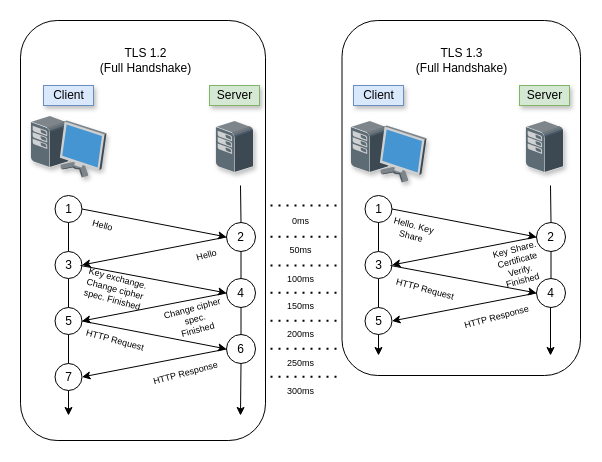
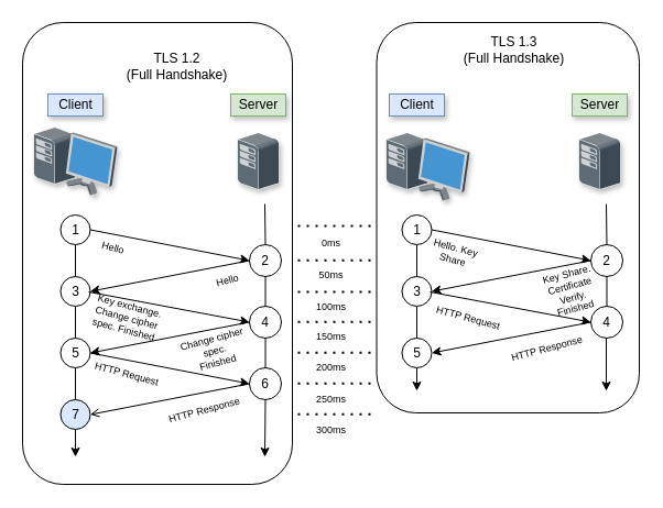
  <mxCell id="0" />
  <mxCell id="1" parent="0" />
  <mxCell id="2" value="" style="rounded=1;whiteSpace=wrap;html=1;fontSize=9;" vertex="1" parent="1"><mxGeometry x="341.5" y="20" width="238.5" height="355" as="geometry" /></mxCell>
  <mxCell id="3" value="" style="rounded=1;whiteSpace=wrap;html=1;fontSize=9;" vertex="1" parent="1"><mxGeometry x="20" y="20" width="245" height="420" as="geometry" /></mxCell>
  <mxCell id="4" value="" style="shadow=1;dashed=0;html=1;labelPosition=center;verticalLabelPosition=bottom;verticalAlign=top;align=center;outlineConnect=0;shape=mxgraph.veeam.3d.workstation;" parent="1" vertex="1"><mxGeometry x="30" y="115" width="76" height="62" as="geometry" /></mxCell>
  <mxCell id="5" value="" style="shadow=1;dashed=0;html=1;labelPosition=center;verticalLabelPosition=bottom;verticalAlign=top;align=center;outlineConnect=0;shape=mxgraph.veeam.3d.esx_esxi;" parent="1" vertex="1"><mxGeometry x="215" y="120" width="38" height="52" as="geometry" /></mxCell>
  <mxCell id="6" value="" style="endArrow=classic;html=1;shadow=0;exitX=1;exitY=0.5;exitDx=0;exitDy=0;entryX=0;entryY=0.5;entryDx=0;entryDy=0;" parent="1" target="14" edge="1" source="12"><mxGeometry width="50" height="50" relative="1" as="geometry"><mxPoint x="90" y="195" as="sourcePoint" /><mxPoint x="280" y="245" as="targetPoint" /></mxGeometry></mxCell>
  <mxCell id="7" value="Client" style="text;html=1;align=center;verticalAlign=middle;resizable=0;points=[];autosize=1;fillColor=#dae8fc;strokeColor=#6c8ebf;shadow=1;" parent="1" vertex="1"><mxGeometry x="43" y="85" width="50" height="20" as="geometry" /></mxCell>
  <mxCell id="8" value="Server" style="text;html=1;align=center;verticalAlign=middle;resizable=0;points=[];autosize=1;fillColor=#d5e8d4;strokeColor=#82b366;shadow=1;" parent="1" vertex="1"><mxGeometry x="209" y="85" width="50" height="20" as="geometry" /></mxCell>
- <mxCell id="9" value="TLS 1.2&lt;br&gt;(Full Handshake)" style="text;html=1;align=center;verticalAlign=middle;resizable=0;points=[];autosize=1;strokeColor=none;fillColor=none;" vertex="1" parent="1"><mxGeometry x="90" y="45" width="110" height="30" as="geometry" /></mxCell>
+ <mxCell id="9" value="TLS 1.2&lt;br&gt;(Full Handshake)" style="text;html=1;align=center;verticalAlign=middle;resizable=0;points=[];autosize=1;strokeColor=none;fillColor=none;" vertex="1" parent="1"><mxGeometry x="105" y="45" width="110" height="30" as="geometry" /></mxCell>
  <mxCell id="10" value="Hello" style="text;html=1;align=center;verticalAlign=middle;resizable=0;points=[];autosize=1;strokeColor=none;fillColor=none;fontSize=9;rotation=15;" vertex="1" parent="1"><mxGeometry x="81.5" y="215" width="40" height="20" as="geometry" /></mxCell>
  <mxCell id="11" value="" style="endArrow=classic;html=1;shadow=0;startArrow=none;" edge="1" parent="1" source="16"><mxGeometry width="50" height="50" relative="1" as="geometry"><mxPoint x="284" y="285" as="sourcePoint" /><mxPoint x="68" y="415" as="targetPoint" /></mxGeometry></mxCell>
  <mxCell id="12" value="1" style="ellipse;whiteSpace=wrap;html=1;aspect=fixed;" vertex="1" parent="1"><mxGeometry x="54.5" y="195" width="27" height="27" as="geometry" /></mxCell>
  <mxCell id="13" value="" style="endArrow=classic;html=1;shadow=0;startArrow=none;exitX=0.5;exitY=1;exitDx=0;exitDy=0;" edge="1" parent="1" source="27"><mxGeometry width="50" height="50" relative="1" as="geometry"><mxPoint x="239.57" y="363" as="sourcePoint" /><mxPoint x="240" y="415" as="targetPoint" /></mxGeometry></mxCell>
  <mxCell id="14" value="2" style="ellipse;whiteSpace=wrap;html=1;aspect=fixed;" vertex="1" parent="1"><mxGeometry x="226" y="222" width="29" height="29" as="geometry" /></mxCell>
  <mxCell id="15" value="" style="endArrow=none;html=1;shadow=0;" edge="1" parent="1" target="14"><mxGeometry width="50" height="50" relative="1" as="geometry"><mxPoint x="240" y="185" as="sourcePoint" /><mxPoint x="251" y="476" as="targetPoint" /></mxGeometry></mxCell>
  <mxCell id="16" value="3" style="ellipse;whiteSpace=wrap;html=1;aspect=fixed;" vertex="1" parent="1"><mxGeometry x="54.5" y="251" width="27" height="27" as="geometry" /></mxCell>
  <mxCell id="17" value="" style="endArrow=none;html=1;shadow=0;startArrow=none;" edge="1" parent="1" source="12" target="16"><mxGeometry width="50" height="50" relative="1" as="geometry"><mxPoint x="68.136" y="224" as="sourcePoint" /><mxPoint x="70" y="475" as="targetPoint" /></mxGeometry></mxCell>
  <mxCell id="18" value="" style="endArrow=classic;html=1;shadow=0;exitX=0;exitY=0.5;exitDx=0;exitDy=0;entryX=1;entryY=0.5;entryDx=0;entryDy=0;" edge="1" parent="1" source="14" target="16"><mxGeometry width="50" height="50" relative="1" as="geometry"><mxPoint x="91.5" y="218.5" as="sourcePoint" /><mxPoint x="236" y="246.5" as="targetPoint" /></mxGeometry></mxCell>
  <mxCell id="19" value="Hello" style="text;html=1;align=center;verticalAlign=middle;resizable=0;points=[];autosize=1;strokeColor=none;fillColor=none;fontSize=9;rotation=-15;" vertex="1" parent="1"><mxGeometry x="186" y="245" width="40" height="20" as="geometry" /></mxCell>
  <mxCell id="20" value="4" style="ellipse;whiteSpace=wrap;html=1;aspect=fixed;" vertex="1" parent="1"><mxGeometry x="226" y="278" width="29" height="29" as="geometry" /></mxCell>
  <mxCell id="21" value="" style="endArrow=none;html=1;shadow=0;startArrow=none;" edge="1" parent="1" source="14" target="20"><mxGeometry width="50" height="50" relative="1" as="geometry"><mxPoint x="240.5" y="251" as="sourcePoint" /><mxPoint x="241" y="476" as="targetPoint" /></mxGeometry></mxCell>
  <mxCell id="22" value="" style="endArrow=classic;html=1;shadow=0;entryX=0;entryY=0.5;entryDx=0;entryDy=0;" edge="1" parent="1" target="20"><mxGeometry width="50" height="50" relative="1" as="geometry"><mxPoint x="80" y="265" as="sourcePoint" /><mxPoint x="236" y="246.5" as="targetPoint" /></mxGeometry></mxCell>
  <mxCell id="23" value="Key exchange.&lt;br&gt;Change cipher&lt;br&gt;spec. Finished" style="text;html=1;strokeColor=none;fillColor=none;align=center;verticalAlign=middle;whiteSpace=wrap;rounded=0;rotation=15;fontSize=9;" vertex="1" parent="1"><mxGeometry x="60" y="274" width="110" height="30" as="geometry" /></mxCell>
  <mxCell id="24" value="5" style="ellipse;whiteSpace=wrap;html=1;aspect=fixed;" vertex="1" parent="1"><mxGeometry x="54.5" y="307" width="27" height="27" as="geometry" /></mxCell>
  <mxCell id="25" value="" style="endArrow=classic;html=1;shadow=0;entryX=1;entryY=0.5;entryDx=0;entryDy=0;exitX=0;exitY=0.5;exitDx=0;exitDy=0;" edge="1" parent="1" source="20" target="24"><mxGeometry width="50" height="50" relative="1" as="geometry"><mxPoint x="90" y="275" as="sourcePoint" /><mxPoint x="236" y="302.5" as="targetPoint" /></mxGeometry></mxCell>
  <mxCell id="26" value="&lt;div&gt;Change cipher&lt;/div&gt;&lt;div&gt;spec.&lt;/div&gt;&lt;div&gt;Finished&lt;/div&gt;" style="text;html=1;strokeColor=none;fillColor=none;align=center;verticalAlign=middle;whiteSpace=wrap;rounded=0;rotation=-15;fontSize=9;" vertex="1" parent="1"><mxGeometry x="140" y="304" width="110" height="30" as="geometry" /></mxCell>
  <mxCell id="27" value="6" style="ellipse;whiteSpace=wrap;html=1;aspect=fixed;" vertex="1" parent="1"><mxGeometry x="226" y="334" width="29" height="29" as="geometry" /></mxCell>
  <mxCell id="28" value="" style="endArrow=none;html=1;shadow=0;startArrow=none;" edge="1" parent="1" source="20" target="27"><mxGeometry width="50" height="50" relative="1" as="geometry"><mxPoint x="240.5" y="307" as="sourcePoint" /><mxPoint x="241" y="476" as="targetPoint" /></mxGeometry></mxCell>
  <mxCell id="29" value="" style="endArrow=classic;html=1;shadow=0;entryX=0;entryY=0.5;entryDx=0;entryDy=0;exitX=1;exitY=0.5;exitDx=0;exitDy=0;" edge="1" parent="1" source="24" target="27"><mxGeometry width="50" height="50" relative="1" as="geometry"><mxPoint x="236" y="302.5" as="sourcePoint" /><mxPoint x="91.5" y="330.5" as="targetPoint" /></mxGeometry></mxCell>
  <mxCell id="30" value="HTTP Request" style="text;html=1;strokeColor=none;fillColor=none;align=center;verticalAlign=middle;whiteSpace=wrap;rounded=0;rotation=15;fontSize=9;" vertex="1" parent="1"><mxGeometry x="60" y="325" width="110" height="30" as="geometry" /></mxCell>
- <mxCell id="31" value="7" style="ellipse;whiteSpace=wrap;html=1;aspect=fixed;" vertex="1" parent="1"><mxGeometry x="54.5" y="363" width="27" height="27" as="geometry" /></mxCell>
- <mxCell id="32" value="" style="endArrow=classic;html=1;shadow=0;entryX=1;entryY=0.5;entryDx=0;entryDy=0;exitX=0;exitY=0.5;exitDx=0;exitDy=0;" edge="1" parent="1" source="27" target="31"><mxGeometry width="50" height="50" relative="1" as="geometry"><mxPoint x="236" y="302.5" as="sourcePoint" /><mxPoint x="91.5" y="330.5" as="targetPoint" /></mxGeometry></mxCell>
+ <mxCell id="31" value="7" style="ellipse;whiteSpace=wrap;html=1;aspect=fixed;fillColor=#dae8fc;" vertex="1" parent="1"><mxGeometry x="54.5" y="363" width="27" height="27" as="geometry" /></mxCell>
+ <mxCell id="32" value="" style="endArrow=open;html=1;shadow=0;entryX=1;entryY=0.5;entryDx=0;entryDy=0;exitX=0;exitY=0.5;exitDx=0;exitDy=0;" edge="1" parent="1" source="27" target="31"><mxGeometry width="50" height="50" relative="1" as="geometry"><mxPoint x="236" y="302.5" as="sourcePoint" /><mxPoint x="91.5" y="330.5" as="targetPoint" /></mxGeometry></mxCell>
  <mxCell id="33" value="HTTP Response" style="text;html=1;align=center;verticalAlign=middle;resizable=0;points=[];autosize=1;strokeColor=none;fillColor=none;fontSize=9;rotation=-15;" vertex="1" parent="1"><mxGeometry x="145" y="363" width="80" height="20" as="geometry" /></mxCell>
  <mxCell id="34" value="" style="shadow=1;dashed=0;html=1;labelPosition=center;verticalLabelPosition=bottom;verticalAlign=top;align=center;outlineConnect=0;shape=mxgraph.veeam.3d.workstation;" vertex="1" parent="1"><mxGeometry x="350" y="120" width="76" height="62" as="geometry" /></mxCell>
  <mxCell id="35" value="" style="shadow=1;dashed=0;html=1;labelPosition=center;verticalLabelPosition=bottom;verticalAlign=top;align=center;outlineConnect=0;shape=mxgraph.veeam.3d.esx_esxi;" vertex="1" parent="1"><mxGeometry x="525" y="120" width="38" height="52" as="geometry" /></mxCell>
  <mxCell id="36" value="" style="endArrow=classic;html=1;shadow=0;exitX=1;exitY=0.5;exitDx=0;exitDy=0;entryX=0;entryY=0.5;entryDx=0;entryDy=0;" edge="1" parent="1" source="42" target="44"><mxGeometry width="50" height="50" relative="1" as="geometry"><mxPoint x="400" y="195" as="sourcePoint" /><mxPoint x="590" y="245" as="targetPoint" /></mxGeometry></mxCell>
  <mxCell id="37" value="Client" style="text;html=1;align=center;verticalAlign=middle;resizable=0;points=[];autosize=1;fillColor=#dae8fc;strokeColor=#6c8ebf;shadow=1;" vertex="1" parent="1"><mxGeometry x="353" y="85" width="50" height="20" as="geometry" /></mxCell>
  <mxCell id="38" value="Server" style="text;html=1;align=center;verticalAlign=middle;resizable=0;points=[];autosize=1;fillColor=#d5e8d4;strokeColor=#82b366;shadow=1;" vertex="1" parent="1"><mxGeometry x="519" y="85" width="50" height="20" as="geometry" /></mxCell>
- <mxCell id="39" value="TLS 1.3&lt;br&gt;(Full Handshake)" style="text;html=1;align=center;verticalAlign=middle;resizable=0;points=[];autosize=1;strokeColor=none;fillColor=none;" vertex="1" parent="1"><mxGeometry x="406" y="45" width="110" height="30" as="geometry" /></mxCell>
+ <mxCell id="39" value="TLS 1.3&lt;br&gt;(Full Handshake)" style="text;html=1;align=center;verticalAlign=middle;resizable=0;points=[];autosize=1;strokeColor=none;fillColor=none;" vertex="1" parent="1"><mxGeometry x="411" y="30" width="110" height="30" as="geometry" /></mxCell>
  <mxCell id="40" value="&lt;div&gt;Hello. Key&lt;/div&gt;&lt;div&gt;Share&lt;/div&gt;" style="text;html=1;align=center;verticalAlign=middle;resizable=0;points=[];autosize=1;strokeColor=none;fillColor=none;fontSize=9;rotation=15;" vertex="1" parent="1"><mxGeometry x="381.5" y="215" width="60" height="30" as="geometry" /></mxCell>
  <mxCell id="41" value="" style="endArrow=classic;html=1;shadow=0;startArrow=none;" edge="1" parent="1" source="46"><mxGeometry width="50" height="50" relative="1" as="geometry"><mxPoint x="594" y="285" as="sourcePoint" /><mxPoint x="378" y="355" as="targetPoint" /><Array as="points" /></mxGeometry></mxCell>
  <mxCell id="42" value="1" style="ellipse;whiteSpace=wrap;html=1;aspect=fixed;" vertex="1" parent="1"><mxGeometry x="364.5" y="195" width="27" height="27" as="geometry" /></mxCell>
  <mxCell id="43" value="" style="endArrow=classic;html=1;shadow=0;startArrow=none;" edge="1" parent="1"><mxGeometry width="50" height="50" relative="1" as="geometry"><mxPoint x="550" y="305" as="sourcePoint" /><mxPoint x="550" y="355" as="targetPoint" /></mxGeometry></mxCell>
  <mxCell id="44" value="2" style="ellipse;whiteSpace=wrap;html=1;aspect=fixed;" vertex="1" parent="1"><mxGeometry x="536" y="222" width="29" height="29" as="geometry" /></mxCell>
  <mxCell id="45" value="" style="endArrow=none;html=1;shadow=0;" edge="1" parent="1" target="44"><mxGeometry width="50" height="50" relative="1" as="geometry"><mxPoint x="550" y="185" as="sourcePoint" /><mxPoint x="561" y="476" as="targetPoint" /></mxGeometry></mxCell>
  <mxCell id="46" value="3" style="ellipse;whiteSpace=wrap;html=1;aspect=fixed;" vertex="1" parent="1"><mxGeometry x="364.5" y="251" width="27" height="27" as="geometry" /></mxCell>
  <mxCell id="47" value="" style="endArrow=none;html=1;shadow=0;startArrow=none;" edge="1" parent="1" source="42" target="46"><mxGeometry width="50" height="50" relative="1" as="geometry"><mxPoint x="378.136" y="224" as="sourcePoint" /><mxPoint x="380" y="475" as="targetPoint" /></mxGeometry></mxCell>
  <mxCell id="48" value="" style="endArrow=classic;html=1;shadow=0;exitX=0;exitY=0.5;exitDx=0;exitDy=0;entryX=1;entryY=0.5;entryDx=0;entryDy=0;" edge="1" parent="1" source="44" target="46"><mxGeometry width="50" height="50" relative="1" as="geometry"><mxPoint x="401.5" y="218.5" as="sourcePoint" /><mxPoint x="546" y="246.5" as="targetPoint" /></mxGeometry></mxCell>
  <mxCell id="49" value="&lt;div&gt;Key Share.&lt;/div&gt;&lt;div&gt;Certificate&lt;/div&gt;&lt;div&gt;Verify.&lt;/div&gt;&lt;div&gt;Finished&lt;/div&gt;" style="text;html=1;align=center;verticalAlign=middle;resizable=0;points=[];autosize=1;strokeColor=none;fillColor=none;fontSize=9;rotation=-15;" vertex="1" parent="1"><mxGeometry x="488" y="239.5" width="60" height="50" as="geometry" /></mxCell>
  <mxCell id="50" value="4" style="ellipse;whiteSpace=wrap;html=1;aspect=fixed;" vertex="1" parent="1"><mxGeometry x="536" y="278" width="29" height="29" as="geometry" /></mxCell>
  <mxCell id="51" value="" style="endArrow=none;html=1;shadow=0;startArrow=none;" edge="1" parent="1" source="44" target="50"><mxGeometry width="50" height="50" relative="1" as="geometry"><mxPoint x="550.5" y="251" as="sourcePoint" /><mxPoint x="551" y="476" as="targetPoint" /></mxGeometry></mxCell>
  <mxCell id="52" value="" style="endArrow=classic;html=1;shadow=0;entryX=0;entryY=0.5;entryDx=0;entryDy=0;" edge="1" parent="1" target="50"><mxGeometry width="50" height="50" relative="1" as="geometry"><mxPoint x="390" y="265" as="sourcePoint" /><mxPoint x="546" y="246.5" as="targetPoint" /></mxGeometry></mxCell>
  <mxCell id="53" value="HTTP Request" style="text;html=1;strokeColor=none;fillColor=none;align=center;verticalAlign=middle;whiteSpace=wrap;rounded=0;rotation=15;fontSize=9;" vertex="1" parent="1"><mxGeometry x="370" y="274" width="110" height="30" as="geometry" /></mxCell>
  <mxCell id="54" value="5" style="ellipse;whiteSpace=wrap;html=1;aspect=fixed;" vertex="1" parent="1"><mxGeometry x="364.5" y="307" width="27" height="27" as="geometry" /></mxCell>
  <mxCell id="55" value="" style="endArrow=classic;html=1;shadow=0;entryX=1;entryY=0.5;entryDx=0;entryDy=0;exitX=0;exitY=0.5;exitDx=0;exitDy=0;" edge="1" parent="1" source="50" target="54"><mxGeometry width="50" height="50" relative="1" as="geometry"><mxPoint x="400" y="275" as="sourcePoint" /><mxPoint x="546" y="302.5" as="targetPoint" /></mxGeometry></mxCell>
  <mxCell id="56" value="HTTP Response" style="text;html=1;align=center;verticalAlign=middle;resizable=0;points=[];autosize=1;strokeColor=none;fillColor=none;fontSize=9;rotation=-15;" vertex="1" parent="1"><mxGeometry x="456" y="307" width="80" height="20" as="geometry" /></mxCell>
  <mxCell id="57" value="" style="endArrow=none;dashed=1;html=1;dashPattern=1 3;strokeWidth=2;rounded=0;shadow=0;fontSize=9;" edge="1" parent="1"><mxGeometry width="50" height="50" relative="1" as="geometry"><mxPoint x="270" y="205" as="sourcePoint" /><mxPoint x="340" y="205" as="targetPoint" /></mxGeometry></mxCell>
  <mxCell id="58" value="" style="endArrow=none;dashed=1;html=1;dashPattern=1 3;strokeWidth=2;rounded=0;shadow=0;fontSize=9;" edge="1" parent="1"><mxGeometry width="50" height="50" relative="1" as="geometry"><mxPoint x="270" y="236.24" as="sourcePoint" /><mxPoint x="340" y="236.24" as="targetPoint" /></mxGeometry></mxCell>
  <mxCell id="59" value="" style="endArrow=none;dashed=1;html=1;dashPattern=1 3;strokeWidth=2;rounded=0;shadow=0;fontSize=9;" edge="1" parent="1"><mxGeometry width="50" height="50" relative="1" as="geometry"><mxPoint x="270" y="265" as="sourcePoint" /><mxPoint x="340" y="265" as="targetPoint" /></mxGeometry></mxCell>
  <mxCell id="60" value="" style="endArrow=none;dashed=1;html=1;dashPattern=1 3;strokeWidth=2;rounded=0;shadow=0;fontSize=9;" edge="1" parent="1"><mxGeometry width="50" height="50" relative="1" as="geometry"><mxPoint x="270" y="292.24" as="sourcePoint" /><mxPoint x="340" y="292.24" as="targetPoint" /></mxGeometry></mxCell>
  <mxCell id="61" value="" style="endArrow=none;dashed=1;html=1;dashPattern=1 3;strokeWidth=2;rounded=0;shadow=0;fontSize=9;" edge="1" parent="1"><mxGeometry width="50" height="50" relative="1" as="geometry"><mxPoint x="270" y="320.24" as="sourcePoint" /><mxPoint x="340" y="320.24" as="targetPoint" /></mxGeometry></mxCell>
  <mxCell id="62" value="" style="endArrow=none;dashed=1;html=1;dashPattern=1 3;strokeWidth=2;rounded=0;shadow=0;fontSize=9;" edge="1" parent="1"><mxGeometry width="50" height="50" relative="1" as="geometry"><mxPoint x="270" y="348.24" as="sourcePoint" /><mxPoint x="340" y="348.24" as="targetPoint" /></mxGeometry></mxCell>
  <mxCell id="63" value="" style="endArrow=none;dashed=1;html=1;dashPattern=1 3;strokeWidth=2;rounded=0;shadow=0;fontSize=9;" edge="1" parent="1"><mxGeometry width="50" height="50" relative="1" as="geometry"><mxPoint x="270" y="376.24" as="sourcePoint" /><mxPoint x="340" y="376.24" as="targetPoint" /></mxGeometry></mxCell>
  <mxCell id="64" value="0ms" style="text;html=1;align=center;verticalAlign=middle;resizable=0;points=[];autosize=1;strokeColor=none;fillColor=none;fontSize=9;rotation=0;" vertex="1" parent="1"><mxGeometry x="285" y="211" width="30" height="20" as="geometry" /></mxCell>
  <mxCell id="65" value="50ms" style="text;html=1;align=center;verticalAlign=middle;resizable=0;points=[];autosize=1;strokeColor=none;fillColor=none;fontSize=9;rotation=0;" vertex="1" parent="1"><mxGeometry x="280" y="239.5" width="40" height="20" as="geometry" /></mxCell>
  <mxCell id="66" value="100ms" style="text;html=1;align=center;verticalAlign=middle;resizable=0;points=[];autosize=1;strokeColor=none;fillColor=none;fontSize=9;rotation=0;" vertex="1" parent="1"><mxGeometry x="280" y="268.5" width="40" height="20" as="geometry" /></mxCell>
  <mxCell id="67" value="150ms" style="text;html=1;align=center;verticalAlign=middle;resizable=0;points=[];autosize=1;strokeColor=none;fillColor=none;fontSize=9;rotation=0;" vertex="1" parent="1"><mxGeometry x="280" y="295.5" width="40" height="20" as="geometry" /></mxCell>
  <mxCell id="68" value="200ms" style="text;html=1;align=center;verticalAlign=middle;resizable=0;points=[];autosize=1;strokeColor=none;fillColor=none;fontSize=9;rotation=0;" vertex="1" parent="1"><mxGeometry x="280" y="324" width="40" height="20" as="geometry" /></mxCell>
  <mxCell id="69" value="250ms" style="text;html=1;align=center;verticalAlign=middle;resizable=0;points=[];autosize=1;strokeColor=none;fillColor=none;fontSize=9;rotation=0;" vertex="1" parent="1"><mxGeometry x="280" y="353" width="40" height="20" as="geometry" /></mxCell>
  <mxCell id="70" value="300ms" style="text;html=1;align=center;verticalAlign=middle;resizable=0;points=[];autosize=1;strokeColor=none;fillColor=none;fontSize=9;rotation=0;" vertex="1" parent="1"><mxGeometry x="280" y="381" width="40" height="20" as="geometry" /></mxCell>
